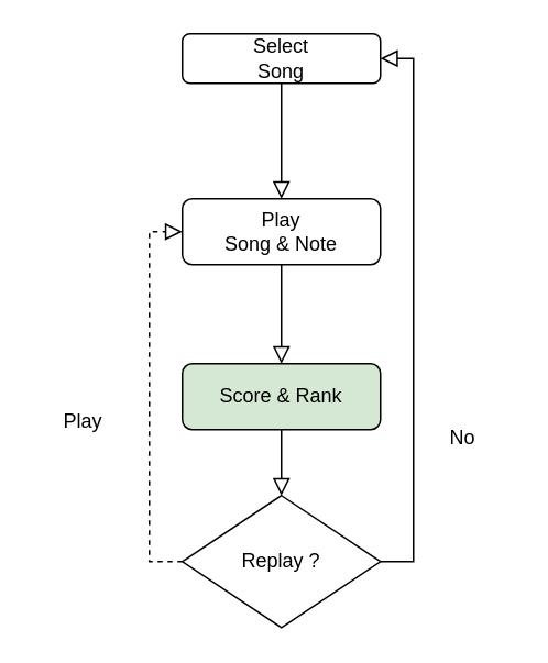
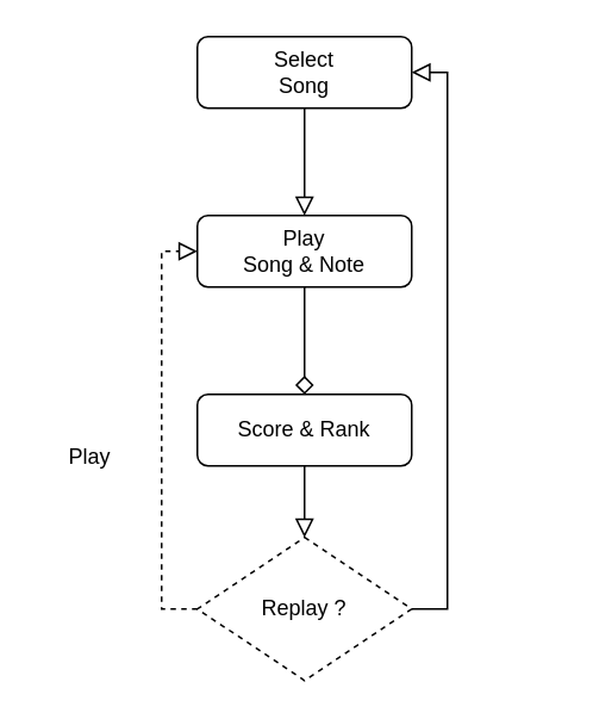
  <mxCell id="0" />
  <mxCell id="1" parent="0" />
  <mxCell id="2" value="" style="rounded=0;html=1;jettySize=auto;orthogonalLoop=1;fontSize=11;endArrow=block;endFill=0;endSize=8;strokeWidth=1;shadow=0;labelBackgroundColor=none;edgeStyle=orthogonalEdgeStyle;entryX=0.5;entryY=0;entryDx=0;entryDy=0;" parent="1" source="3" target="4" edge="1"><mxGeometry relative="1" as="geometry"><mxPoint x="170" y="110" as="targetPoint" /></mxGeometry></mxCell>
- <mxCell id="3" value="Select&lt;br&gt;Song" style="rounded=1;whiteSpace=wrap;html=1;fontSize=12;glass=0;strokeWidth=1;shadow=0;" parent="1" vertex="1"><mxGeometry x="110" y="20" width="120" height="30" as="geometry" /></mxCell>
+ <mxCell id="3" value="Select&lt;br&gt;Song" style="rounded=1;whiteSpace=wrap;html=1;fontSize=12;glass=0;strokeWidth=1;shadow=0;" parent="1" vertex="1"><mxGeometry x="110" y="20" width="120" height="40" as="geometry" /></mxCell>
  <mxCell id="4" value="Play&lt;br&gt;Song &amp;amp; Note" style="rounded=1;whiteSpace=wrap;html=1;fontSize=12;glass=0;strokeWidth=1;shadow=0;" vertex="1" parent="1"><mxGeometry x="110" y="120" width="120" height="40" as="geometry" /></mxCell>
- <mxCell id="5" value="Score &amp;amp; Rank" style="rounded=1;whiteSpace=wrap;html=1;fontSize=12;glass=0;strokeWidth=1;shadow=0;fillColor=#d5e8d4;" vertex="1" parent="1"><mxGeometry x="110" y="220" width="120" height="40" as="geometry" /></mxCell>
- <mxCell id="6" value="" style="rounded=0;html=1;jettySize=auto;orthogonalLoop=1;fontSize=11;endArrow=block;endFill=0;endSize=8;strokeWidth=1;shadow=0;labelBackgroundColor=none;edgeStyle=orthogonalEdgeStyle;exitX=0.5;exitY=1;exitDx=0;exitDy=0;entryX=0.5;entryY=0;entryDx=0;entryDy=0;" edge="1" parent="1" source="4" target="5"><mxGeometry relative="1" as="geometry"><mxPoint x="180" y="70" as="sourcePoint" /><mxPoint x="180" y="120" as="targetPoint" /></mxGeometry></mxCell>
- <mxCell id="7" value="Replay ?" style="rhombus;whiteSpace=wrap;html=1;" vertex="1" parent="1"><mxGeometry x="110" y="300" width="120" height="80" as="geometry" /></mxCell>
+ <mxCell id="5" value="Score &amp;amp; Rank" style="rounded=1;whiteSpace=wrap;html=1;fontSize=12;glass=0;strokeWidth=1;shadow=0;" vertex="1" parent="1"><mxGeometry x="110" y="220" width="120" height="40" as="geometry" /></mxCell>
+ <mxCell id="6" value="" style="rounded=0;html=1;jettySize=auto;orthogonalLoop=1;fontSize=11;endArrow=diamond;endFill=0;endSize=8;strokeWidth=1;shadow=0;labelBackgroundColor=none;edgeStyle=orthogonalEdgeStyle;exitX=0.5;exitY=1;exitDx=0;exitDy=0;entryX=0.5;entryY=0;entryDx=0;entryDy=0;" edge="1" parent="1" source="4" target="5"><mxGeometry relative="1" as="geometry"><mxPoint x="180" y="70" as="sourcePoint" /><mxPoint x="180" y="120" as="targetPoint" /></mxGeometry></mxCell>
+ <mxCell id="7" value="Replay ?" style="rhombus;whiteSpace=wrap;html=1;dashed=1;" vertex="1" parent="1"><mxGeometry x="110" y="300" width="120" height="80" as="geometry" /></mxCell>
  <mxCell id="8" value="" style="rounded=0;html=1;jettySize=auto;orthogonalLoop=1;fontSize=11;endArrow=block;endFill=0;endSize=8;strokeWidth=1;shadow=0;labelBackgroundColor=none;edgeStyle=orthogonalEdgeStyle;exitX=0.5;exitY=1;exitDx=0;exitDy=0;entryX=0.5;entryY=0;entryDx=0;entryDy=0;" edge="1" parent="1" source="5" target="7"><mxGeometry relative="1" as="geometry"><mxPoint x="180" y="170" as="sourcePoint" /><mxPoint x="180" y="230" as="targetPoint" /></mxGeometry></mxCell>
  <mxCell id="9" value="" style="rounded=0;html=1;jettySize=auto;orthogonalLoop=1;fontSize=11;endArrow=block;endFill=0;endSize=8;strokeWidth=1;shadow=0;labelBackgroundColor=none;edgeStyle=orthogonalEdgeStyle;exitX=0;exitY=0.5;exitDx=0;exitDy=0;entryX=0;entryY=0.5;entryDx=0;entryDy=0;dashed=1;" edge="1" parent="1" source="7" target="4"><mxGeometry relative="1" as="geometry"><mxPoint x="180" y="270" as="sourcePoint" /><mxPoint x="180" y="310" as="targetPoint" /></mxGeometry></mxCell>
  <mxCell id="10" value="" style="rounded=0;html=1;jettySize=auto;orthogonalLoop=1;fontSize=11;endArrow=block;endFill=0;endSize=8;strokeWidth=1;shadow=0;labelBackgroundColor=none;edgeStyle=orthogonalEdgeStyle;exitX=1;exitY=0.5;exitDx=0;exitDy=0;entryX=1;entryY=0.5;entryDx=0;entryDy=0;" edge="1" parent="1" source="7" target="3"><mxGeometry relative="1" as="geometry"><mxPoint x="180" y="270" as="sourcePoint" /><mxPoint x="180" y="310" as="targetPoint" /></mxGeometry></mxCell>
  <mxCell id="11" value="Play" style="text;html=1;strokeColor=none;fillColor=none;align=center;verticalAlign=middle;whiteSpace=wrap;rounded=0;" vertex="1" parent="1"><mxGeometry x="20" y="240" width="60" height="30" as="geometry" /></mxCell>
- <mxCell id="12" value="No" style="text;html=1;strokeColor=none;fillColor=none;align=center;verticalAlign=middle;whiteSpace=wrap;rounded=0;" vertex="1" parent="1"><mxGeometry x="250" y="250" width="60" height="30" as="geometry" /></mxCell>
